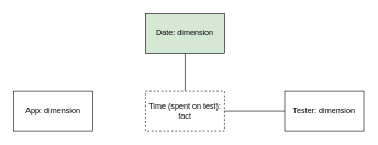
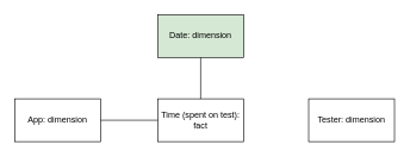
  <mxCell id="0" />
  <mxCell id="1" parent="0" />
- <mxCell id="2" value="Time (spent on test): fact" style="rounded=0;whiteSpace=wrap;html=1;dashed=1;" vertex="1" parent="1"><mxGeometry x="220" y="138" width="120" height="60" as="geometry" /></mxCell>
+ <mxCell id="2" value="Time (spent on test): fact" style="rounded=0;whiteSpace=wrap;html=1;" vertex="1" parent="1"><mxGeometry x="220" y="138" width="120" height="60" as="geometry" /></mxCell>
  <mxCell id="3" value="App: dimension" style="rounded=0;whiteSpace=wrap;html=1;" vertex="1" parent="1"><mxGeometry x="20" y="138" width="120" height="60" as="geometry" /></mxCell>
  <mxCell id="4" value="Tester: dimension" style="rounded=0;whiteSpace=wrap;html=1;" vertex="1" parent="1"><mxGeometry x="431" y="138" width="120" height="60" as="geometry" /></mxCell>
  <mxCell id="5" value="Date: dimension" style="rounded=0;whiteSpace=wrap;html=1;fillColor=#d5e8d4;" vertex="1" parent="1"><mxGeometry x="220" y="20" width="120" height="60" as="geometry" /></mxCell>
- <mxCell id="7" value="" style="endArrow=none;html=1;entryX=0;entryY=0.5;entryDx=0;entryDy=0;exitX=1;exitY=0.5;exitDx=0;exitDy=0;" edge="1" parent="1" source="2" target="4"><mxGeometry width="50" height="50" relative="1" as="geometry"><mxPoint x="308" y="296" as="sourcePoint" /><mxPoint x="358" y="246" as="targetPoint" /></mxGeometry></mxCell>
+ <mxCell id="6" value="" style="endArrow=none;html=1;exitX=0;exitY=0.5;exitDx=0;exitDy=0;entryX=1;entryY=0.5;entryDx=0;entryDy=0;" edge="1" parent="1" source="2" target="3"><mxGeometry width="50" height="50" relative="1" as="geometry"><mxPoint x="139" y="279" as="sourcePoint" /><mxPoint x="189" y="229" as="targetPoint" /></mxGeometry></mxCell>
  <mxCell id="8" value="" style="endArrow=none;html=1;exitX=0.5;exitY=0;exitDx=0;exitDy=0;entryX=0.5;entryY=1;entryDx=0;entryDy=0;" edge="1" parent="1" source="2" target="5"><mxGeometry width="50" height="50" relative="1" as="geometry"><mxPoint x="269" y="288" as="sourcePoint" /><mxPoint x="319" y="238" as="targetPoint" /></mxGeometry></mxCell>
